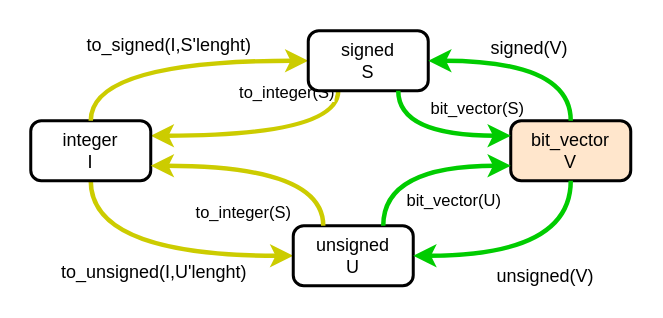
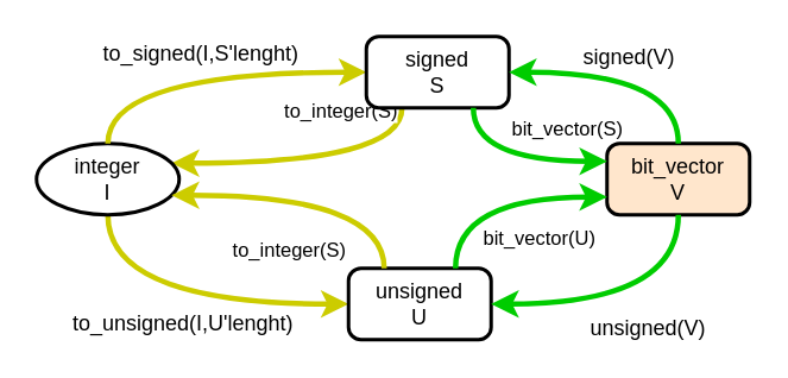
  <mxCell id="0" />
  <mxCell id="1" parent="0" />
  <mxCell id="2" style="edgeStyle=orthogonalEdgeStyle;rounded=0;orthogonalLoop=1;jettySize=auto;html=1;exitX=0;exitY=0.5;exitDx=0;exitDy=0;entryX=0.5;entryY=1;entryDx=0;entryDy=0;curved=1;startArrow=classic;startFill=1;endArrow=none;endFill=0;strokeWidth=3;strokeColor=#CCCC00;" parent="1" source="9" target="5" edge="1"><mxGeometry relative="1" as="geometry" /></mxCell>
  <mxCell id="3" value="to_unsigned(I,U'lenght)" style="text;html=1;resizable=0;points=[];align=center;verticalAlign=middle;labelBackgroundColor=#ffffff;" parent="2" vertex="1" connectable="0"><mxGeometry x="-0.139" y="-8" relative="1" as="geometry"><mxPoint x="-14" y="18" as="offset" /></mxGeometry></mxCell>
  <mxCell id="4" value="to_integer(S)" style="edgeStyle=orthogonalEdgeStyle;curved=1;rounded=0;orthogonalLoop=1;jettySize=auto;html=1;exitX=1;exitY=0.25;exitDx=0;exitDy=0;entryX=0.25;entryY=1;entryDx=0;entryDy=0;startArrow=classic;startFill=1;endArrow=none;endFill=0;labelPosition=left;verticalLabelPosition=top;align=right;verticalAlign=bottom;strokeWidth=3;strokeColor=#CCCC00;" parent="1" source="5" target="7" edge="1"><mxGeometry x="0.6" y="20" relative="1" as="geometry"><mxPoint as="offset" /></mxGeometry></mxCell>
- <mxCell id="5" value="integer&lt;br&gt;I" style="rounded=1;whiteSpace=wrap;html=1;absoluteArcSize=1;arcSize=14;strokeWidth=2;" parent="1" vertex="1"><mxGeometry x="20" y="80" width="80" height="40" as="geometry" /></mxCell>
+ <mxCell id="5" value="integer&lt;br&gt;I" style="ellipse;whiteSpace=wrap;html=1;absoluteArcSize=1;arcSize=14;strokeWidth=2;" parent="1" vertex="1"><mxGeometry x="20" y="80" width="80" height="40" as="geometry" /></mxCell>
  <mxCell id="6" value="&lt;span style=&quot;font-size: 12px&quot;&gt;to_signed(I,S'lenght)&lt;/span&gt;" style="edgeStyle=orthogonalEdgeStyle;curved=1;rounded=0;orthogonalLoop=1;jettySize=auto;html=1;exitX=0;exitY=0.5;exitDx=0;exitDy=0;entryX=0.5;entryY=0;entryDx=0;entryDy=0;startArrow=classic;startFill=1;endArrow=none;endFill=0;strokeWidth=3;strokeColor=#CCCC00;" parent="1" source="7" target="5" edge="1"><mxGeometry y="-10" relative="1" as="geometry"><mxPoint as="offset" /></mxGeometry></mxCell>
  <mxCell id="7" value="signed&lt;br&gt;S" style="rounded=1;whiteSpace=wrap;html=1;absoluteArcSize=1;arcSize=14;strokeWidth=2;" parent="1" vertex="1"><mxGeometry x="205" y="20" width="80" height="40" as="geometry" /></mxCell>
  <mxCell id="8" value="bit_vector&lt;br&gt;V" style="rounded=1;whiteSpace=wrap;html=1;absoluteArcSize=1;arcSize=14;strokeWidth=2;fillColor=#ffe6cc;" parent="1" vertex="1"><mxGeometry x="340" y="80" width="80" height="40" as="geometry" /></mxCell>
  <mxCell id="9" value="unsigned&lt;br&gt;U" style="rounded=1;whiteSpace=wrap;html=1;absoluteArcSize=1;arcSize=14;strokeWidth=2;" parent="1" vertex="1"><mxGeometry x="195" y="150" width="80" height="40" as="geometry" /></mxCell>
  <mxCell id="10" value="to_integer(S)" style="edgeStyle=orthogonalEdgeStyle;curved=1;rounded=0;orthogonalLoop=1;jettySize=auto;html=1;exitX=1;exitY=0.75;exitDx=0;exitDy=0;entryX=0.25;entryY=0;entryDx=0;entryDy=0;startArrow=classic;startFill=1;endArrow=none;endFill=0;labelPosition=left;verticalLabelPosition=bottom;align=right;verticalAlign=top;strokeWidth=3;strokeColor=#CCCC00;" parent="1" source="5" target="9" edge="1"><mxGeometry x="0.714" y="-20" relative="1" as="geometry"><mxPoint x="110" y="100" as="sourcePoint" /><mxPoint x="210" y="50" as="targetPoint" /><mxPoint as="offset" /></mxGeometry></mxCell>
  <mxCell id="11" value="bit_vector(S)" style="edgeStyle=orthogonalEdgeStyle;curved=1;rounded=0;orthogonalLoop=1;jettySize=auto;html=1;exitX=0;exitY=0.25;exitDx=0;exitDy=0;entryX=0.75;entryY=1;entryDx=0;entryDy=0;startArrow=classic;startFill=1;endArrow=none;endFill=0;labelPosition=right;verticalLabelPosition=top;align=left;verticalAlign=bottom;strokeWidth=3;strokeColor=#00CC00;" parent="1" source="8" target="7" edge="1"><mxGeometry x="0.6" y="-20" relative="1" as="geometry"><mxPoint x="110" y="100" as="sourcePoint" /><mxPoint x="210" y="50" as="targetPoint" /><mxPoint as="offset" /></mxGeometry></mxCell>
  <mxCell id="12" value="bit_vector(U)" style="edgeStyle=orthogonalEdgeStyle;curved=1;rounded=0;orthogonalLoop=1;jettySize=auto;html=1;exitX=0;exitY=0.75;exitDx=0;exitDy=0;entryX=0.75;entryY=0;entryDx=0;entryDy=0;startArrow=classic;startFill=1;endArrow=none;endFill=0;labelPosition=right;verticalLabelPosition=bottom;align=left;verticalAlign=top;strokeWidth=3;strokeColor=#00CC00;" parent="1" source="8" target="9" edge="1"><mxGeometry x="0.143" y="10" relative="1" as="geometry"><mxPoint x="350" y="100" as="sourcePoint" /><mxPoint x="250" y="50" as="targetPoint" /><mxPoint as="offset" /></mxGeometry></mxCell>
  <mxCell id="13" style="edgeStyle=orthogonalEdgeStyle;rounded=0;orthogonalLoop=1;jettySize=auto;html=1;exitX=1;exitY=0.5;exitDx=0;exitDy=0;entryX=0.5;entryY=1;entryDx=0;entryDy=0;curved=1;startArrow=classic;startFill=1;endArrow=none;endFill=0;strokeWidth=3;strokeColor=#00CC00;" parent="1" source="9" target="8" edge="1"><mxGeometry relative="1" as="geometry"><mxPoint x="190" y="180" as="sourcePoint" /><mxPoint x="70" y="130" as="targetPoint" /></mxGeometry></mxCell>
  <mxCell id="14" value="unsigned(V)" style="text;html=1;resizable=0;points=[];align=left;verticalAlign=top;labelBackgroundColor=#ffffff;labelPosition=right;verticalLabelPosition=bottom;" parent="13" vertex="1" connectable="0"><mxGeometry x="-0.139" y="-8" relative="1" as="geometry"><mxPoint x="-13" y="-8" as="offset" /></mxGeometry></mxCell>
  <mxCell id="15" style="edgeStyle=orthogonalEdgeStyle;rounded=0;orthogonalLoop=1;jettySize=auto;html=1;exitX=1;exitY=0.5;exitDx=0;exitDy=0;entryX=0.5;entryY=0;entryDx=0;entryDy=0;curved=1;startArrow=classic;startFill=1;endArrow=none;endFill=0;strokeWidth=3;strokeColor=#00CC00;" parent="1" source="7" target="8" edge="1"><mxGeometry relative="1" as="geometry"><mxPoint x="200" y="190" as="sourcePoint" /><mxPoint x="80" y="140" as="targetPoint" /></mxGeometry></mxCell>
  <mxCell id="16" value="signed(V)" style="text;html=1;resizable=0;points=[];align=left;verticalAlign=bottom;labelBackgroundColor=#ffffff;labelPosition=right;verticalLabelPosition=top;" parent="15" vertex="1" connectable="0"><mxGeometry x="-0.139" y="-8" relative="1" as="geometry"><mxPoint x="-18" y="-8" as="offset" /></mxGeometry></mxCell>
